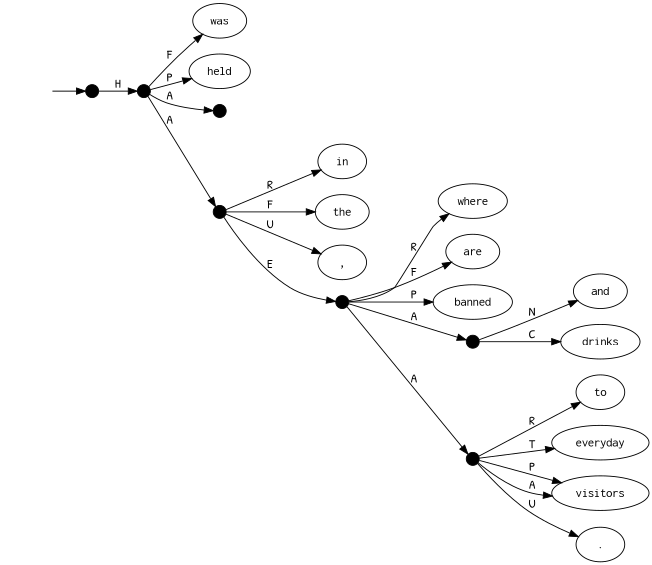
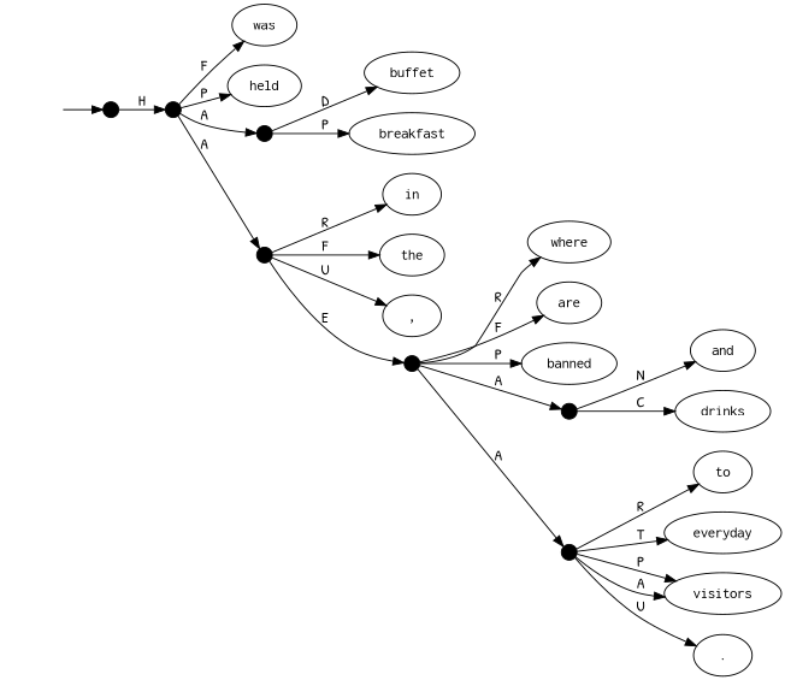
  digraph {
    fontname="Patrick Hand"
    rankdir=LR
    node [fontname="Patrick Hand"]
    edge [fontname="Patrick Hand"]
    top [style=invis]
    20 [shape=point width=0.2]
    21 [shape=point width=0.2]
    n4 [label=<<table align="center" border="0" cellspacing="0"><tr><td colspan="2"><font face="Courier">was</font></td></tr></table>>]
    n5 [label=<<table align="center" border="0" cellspacing="0"><tr><td colspan="2"><font face="Courier">held</font></td></tr></table>>]
    19 [shape=point width=0.2]
    22 [shape=point width=0.2]
+   n8 [label=<<table align="center" border="0" cellspacing="0"><tr><td colspan="2"><font face="Courier">buffet</font></td></tr></table>>]
+   n9 [label=<<table align="center" border="0" cellspacing="0"><tr><td colspan="2"><font face="Courier">breakfast</font></td></tr></table>>]
    n10 [label=<<table align="center" border="0" cellspacing="0"><tr><td colspan="2"><font face="Courier">in</font></td></tr></table>>]
    n11 [label=<<table align="center" border="0" cellspacing="0"><tr><td colspan="2"><font face="Courier">the</font></td></tr></table>>]
    n12 [label=<<table align="center" border="0" cellspacing="0"><tr><td colspan="2"><font face="Courier">,</font></td></tr></table>>]
    n13 [label=<<table align="center" border="0" cellspacing="0"><tr><td colspan="2"><font face="Courier">where</font></td></tr></table>>]
    n14 [label=<<table align="center" border="0" cellspacing="0"><tr><td colspan="2"><font face="Courier">and</font></td></tr></table>>]
    n15 [label=<<table align="center" border="0" cellspacing="0"><tr><td colspan="2"><font face="Courier">drinks</font></td></tr></table>>]
    n16 [label=<<table align="center" border="0" cellspacing="0"><tr><td colspan="2"><font face="Courier">are</font></td></tr></table>>]
    n17 [label=<<table align="center" border="0" cellspacing="0"><tr><td colspan="2"><font face="Courier">banned</font></td></tr></table>>]
    n18 [label=<<table align="center" border="0" cellspacing="0"><tr><td colspan="2"><font face="Courier">to</font></td></tr></table>>]
    n19 [label=<<table align="center" border="0" cellspacing="0"><tr><td colspan="2"><font face="Courier">everyday</font></td></tr></table>>]
    n20 [label=<<table align="center" border="0" cellspacing="0"><tr><td colspan="2"><font face="Courier">visitors</font></td></tr></table>>]
    n21 [label=<<table align="center" border="0" cellspacing="0"><tr><td colspan="2"><font face="Courier">.</font></td></tr></table>>]
    23 [shape=point width=0.2]
    24 [shape=point width=0.2]
    25 [shape=point width=0.2]
    top -> 20
    20 -> 21 [label=H]
    21 -> n4 [label=F]
    21 -> n5 [label=P]
    21 -> 19 [label=A]
    21 -> 22 [label=A]
+   19 -> n8 [label=D]
+   19 -> n9 [label=P]
    22 -> n10 [label=R]
    22 -> n11 [label=F]
    22 -> n12 [label=U]
    22 -> 23 [label=E]
    23 -> n13 [label=R]
    23 -> n16 [label=F]
    23 -> n17 [label=P]
    23 -> 24 [label=A]
    23 -> 25 [label=A]
    24 -> n14 [label=N]
    24 -> n15 [label=C]
    25 -> n18 [label=R]
    25 -> n19 [label=T]
    25 -> n20 [label=P]
    25 -> n20 [label=A]
    25 -> n21 [label=U]
  }
